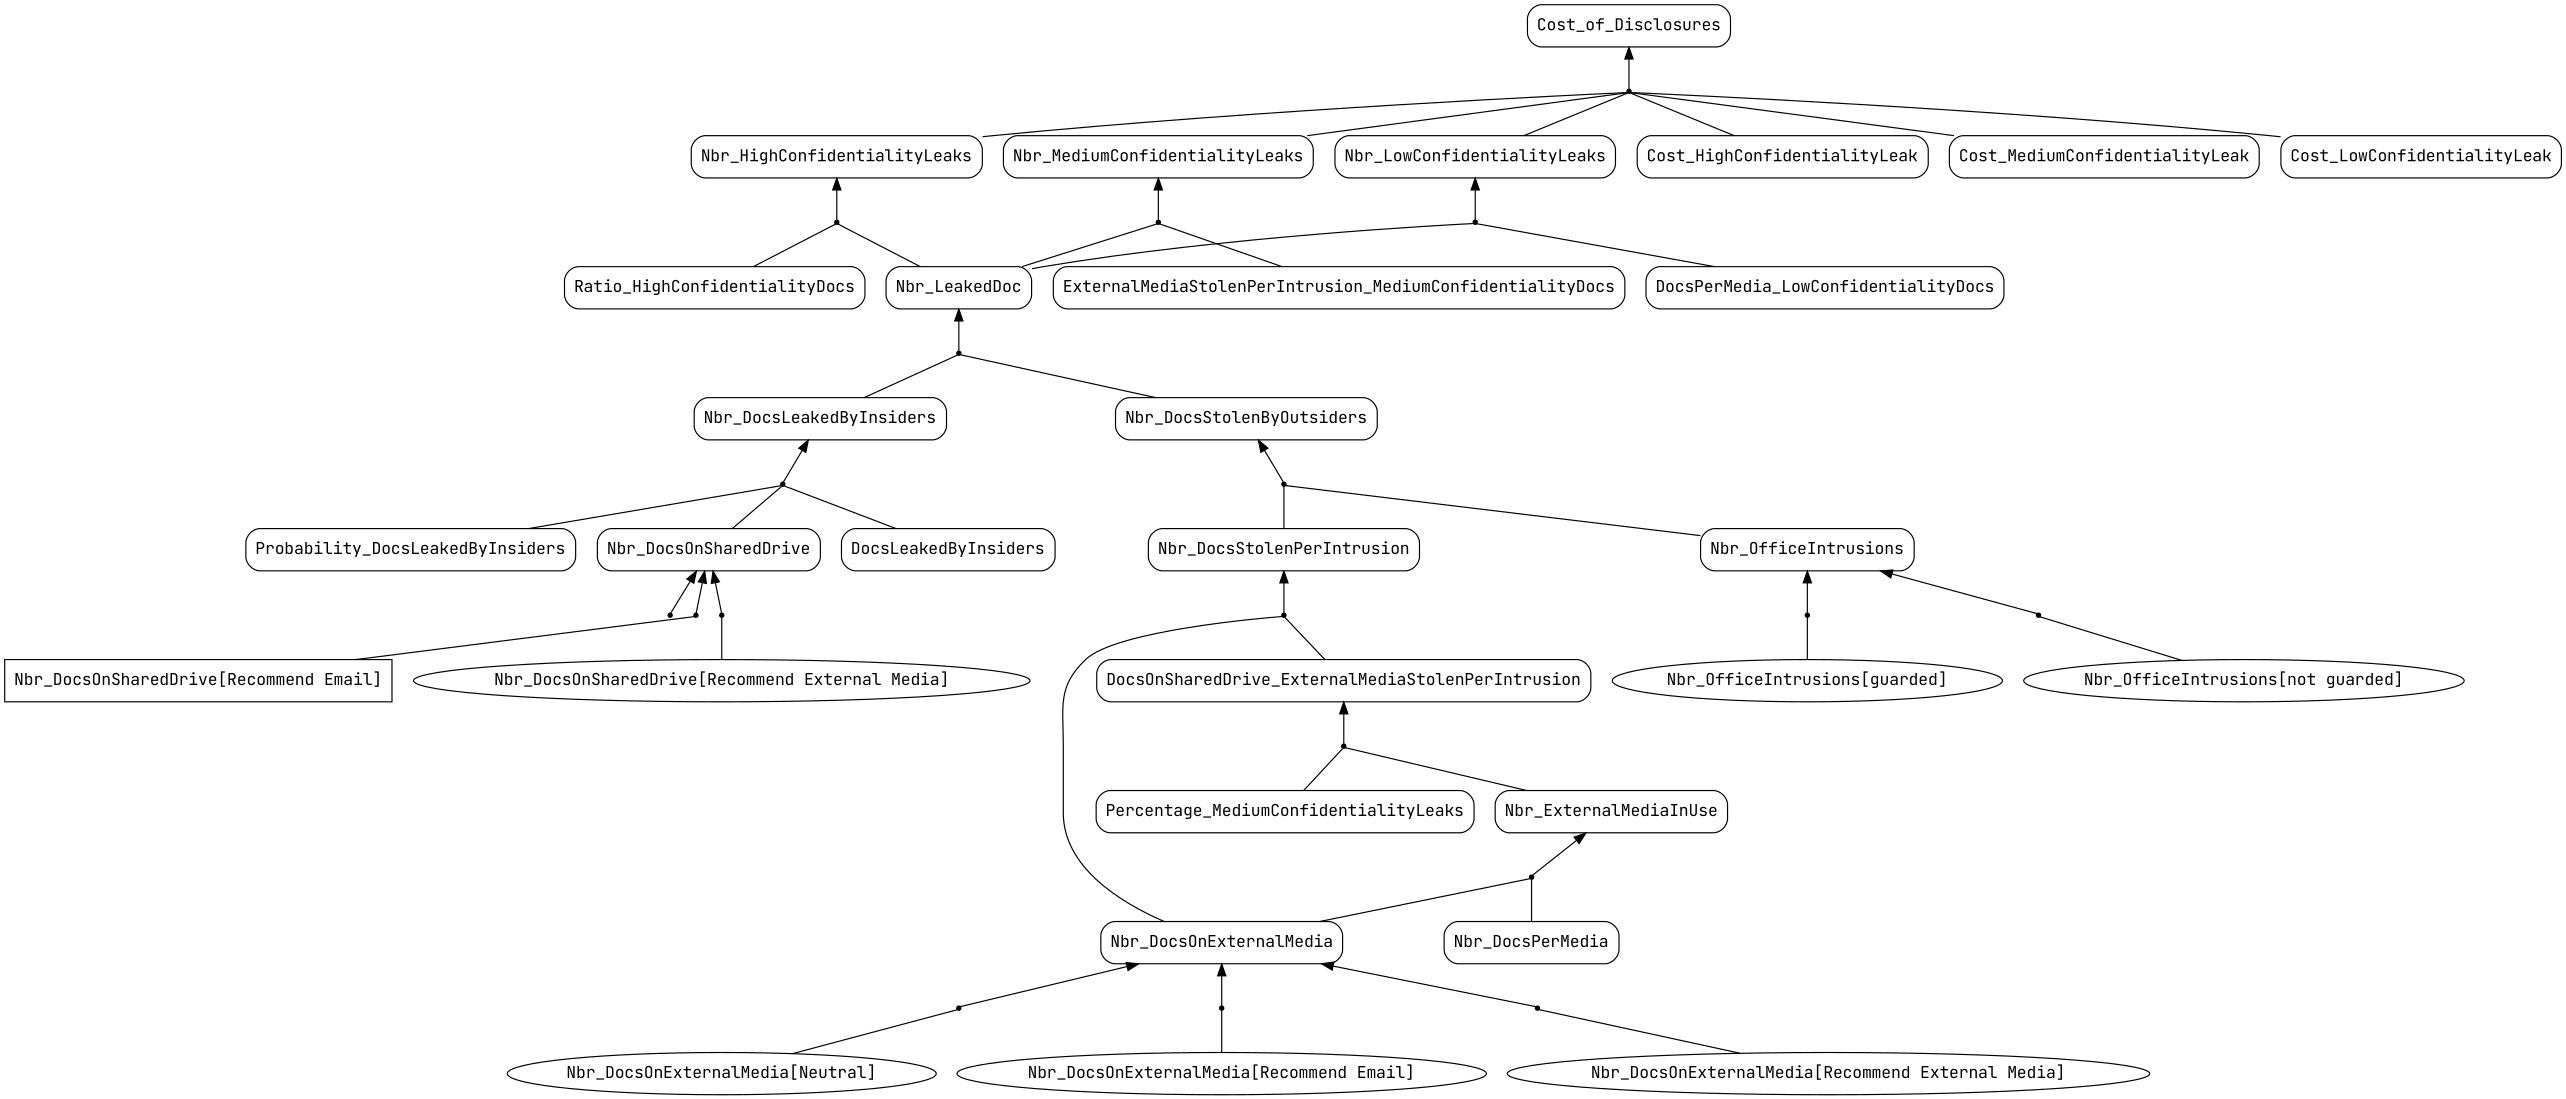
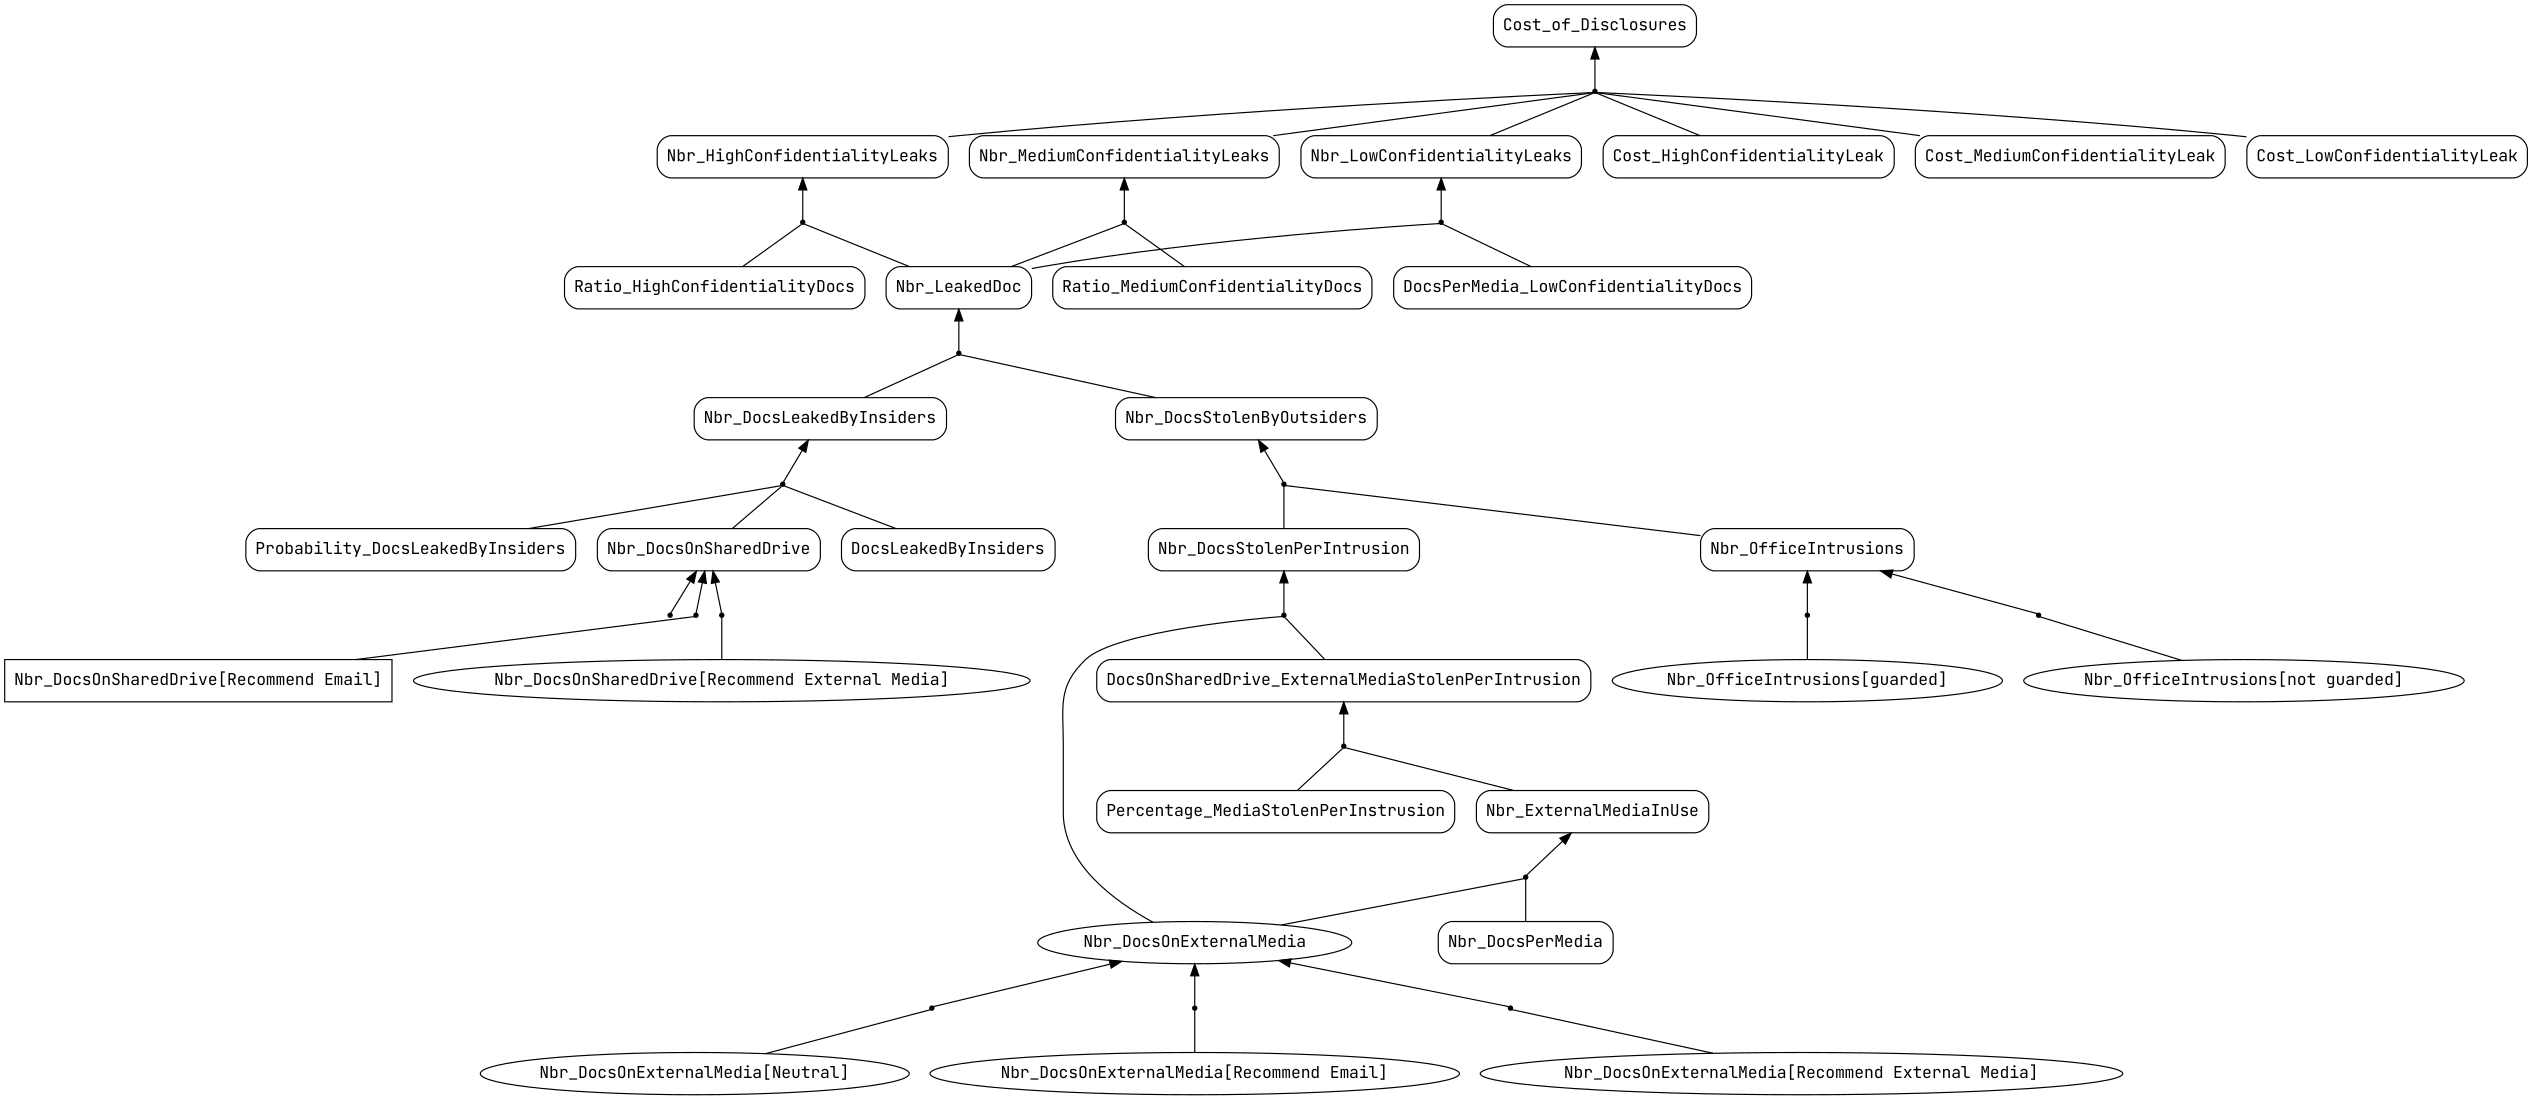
  digraph {
    fontname="JetBrains Mono"
    rankdir=BT
    node [fontname="JetBrains Mono" shape=box]
    edge [dir=none fontname="JetBrains Mono"]
    n1 [label=Probability_DocsLeakedByInsiders style=rounded]
    AndRef3 [shape=point]
    Nbr_DocsLeakedByInsiders [style=rounded]
    AndRef0 [shape=point]
    Nbr_DocsOnSharedDrive [style=rounded]
    AndRef1 [shape=point]
    "Nbr_DocsOnSharedDrive[Recommend Email]"
    AndRef2 [shape=point]
    "Nbr_DocsOnSharedDrive[Recommend External Media]" [shape=""]
    n10 [label=DocsLeakedByInsiders style=rounded]
    AndRef13 [shape=point]
    Nbr_LeakedDoc [style=rounded]
    AndRef4 [shape=point]
    Nbr_OfficeIntrusions [style=rounded]
    AndRef12 [shape=point]
    Nbr_DocsStolenByOutsiders [style=rounded]
    "Nbr_OfficeIntrusions[not guarded]" [shape=""]
    AndRef5 [shape=point]
    "Nbr_OfficeIntrusions[guarded]" [shape=""]
    AndRef6 [shape=point]
-   Nbr_DocsOnExternalMedia [style=rounded]
+   Nbr_DocsOnExternalMedia [shape=ellipse style=rounded]
    AndRef9 [shape=point]
    AndRef11 [shape=point]
    Nbr_ExternalMediaInUse [style=rounded]
    Nbr_DocsStolenPerIntrusion [style=rounded]
    "Nbr_DocsOnExternalMedia[Neutral]" [shape=""]
    AndRef7 [shape=point]
    "Nbr_DocsOnExternalMedia[Recommend Email]" [shape=""]
    AndRef8 [shape=point]
    "Nbr_DocsOnExternalMedia[Recommend External Media]" [shape=""]
    Nbr_DocsPerMedia [style=rounded]
    AndRef10 [shape=point]
    n33 [label=DocsOnSharedDrive_ExternalMediaStolenPerIntrusion style=rounded]
-   Percentage_MediaStolenPerInstrusion [style=rounded label=Percentage_MediumConfidentialityLeaks]
+   Percentage_MediaStolenPerInstrusion [style=rounded]
    AndRef14 [shape=point]
    AndRef15 [shape=point]
    AndRef16 [shape=point]
    Nbr_HighConfidentialityLeaks [style=rounded]
    Nbr_MediumConfidentialityLeaks [style=rounded]
    Nbr_LowConfidentialityLeaks [style=rounded]
    Ratio_HighConfidentialityDocs [style=rounded]
    AndRef17 [shape=point]
    Cost_of_Disclosures [style=rounded]
    Cost_HighConfidentialityLeak [style=rounded]
-   Ratio_MediumConfidentialityDocs [style=rounded label=ExternalMediaStolenPerIntrusion_MediumConfidentialityDocs]
+   Ratio_MediumConfidentialityDocs [style=rounded]
    Cost_MediumConfidentialityLeak [style=rounded]
    n47 [label=DocsPerMedia_LowConfidentialityDocs style=rounded]
    Cost_LowConfidentialityLeak [style=rounded]
    n1 -> AndRef3
    AndRef3 -> Nbr_DocsLeakedByInsiders [dir=""]
    Nbr_DocsLeakedByInsiders -> AndRef13
    AndRef0 -> Nbr_DocsOnSharedDrive [dir=""]
    Nbr_DocsOnSharedDrive -> AndRef3
    AndRef1 -> Nbr_DocsOnSharedDrive [dir=""]
    "Nbr_DocsOnSharedDrive[Recommend Email]" -> AndRef1
    AndRef2 -> Nbr_DocsOnSharedDrive [dir=""]
    "Nbr_DocsOnSharedDrive[Recommend External Media]" -> AndRef2
    n10 -> AndRef3
    AndRef13 -> Nbr_LeakedDoc [dir=""]
    Nbr_LeakedDoc -> AndRef14
    Nbr_LeakedDoc -> AndRef15
    Nbr_LeakedDoc -> AndRef16
    AndRef4 -> Nbr_OfficeIntrusions [dir=""]
    Nbr_OfficeIntrusions -> AndRef12
    AndRef12 -> Nbr_DocsStolenByOutsiders [dir=""]
    Nbr_DocsStolenByOutsiders -> AndRef13
    "Nbr_OfficeIntrusions[not guarded]" -> AndRef4
    AndRef5 -> Nbr_OfficeIntrusions [dir=""]
    "Nbr_OfficeIntrusions[guarded]" -> AndRef5
    AndRef6 -> Nbr_DocsOnExternalMedia [dir=""]
    Nbr_DocsOnExternalMedia -> AndRef9
    Nbr_DocsOnExternalMedia -> AndRef11
    AndRef9 -> Nbr_ExternalMediaInUse [dir=""]
    AndRef11 -> Nbr_DocsStolenPerIntrusion [dir=""]
    Nbr_ExternalMediaInUse -> AndRef10
    Nbr_DocsStolenPerIntrusion -> AndRef12
    "Nbr_DocsOnExternalMedia[Neutral]" -> AndRef6
    AndRef7 -> Nbr_DocsOnExternalMedia [dir=""]
    "Nbr_DocsOnExternalMedia[Recommend Email]" -> AndRef7
    AndRef8 -> Nbr_DocsOnExternalMedia [dir=""]
    "Nbr_DocsOnExternalMedia[Recommend External Media]" -> AndRef8
    Nbr_DocsPerMedia -> AndRef9
    AndRef10 -> n33 [dir=""]
    n33 -> AndRef11
    Percentage_MediaStolenPerInstrusion -> AndRef10
    AndRef14 -> Nbr_HighConfidentialityLeaks [dir=""]
    AndRef15 -> Nbr_MediumConfidentialityLeaks [dir=""]
    AndRef16 -> Nbr_LowConfidentialityLeaks [dir=""]
    Nbr_HighConfidentialityLeaks -> AndRef17
    Nbr_MediumConfidentialityLeaks -> AndRef17
    Nbr_LowConfidentialityLeaks -> AndRef17
    Ratio_HighConfidentialityDocs -> AndRef14
    AndRef17 -> Cost_of_Disclosures [dir=""]
    Cost_HighConfidentialityLeak -> AndRef17
    Ratio_MediumConfidentialityDocs -> AndRef15
    Cost_MediumConfidentialityLeak -> AndRef17
    n47 -> AndRef16
    Cost_LowConfidentialityLeak -> AndRef17
  }
